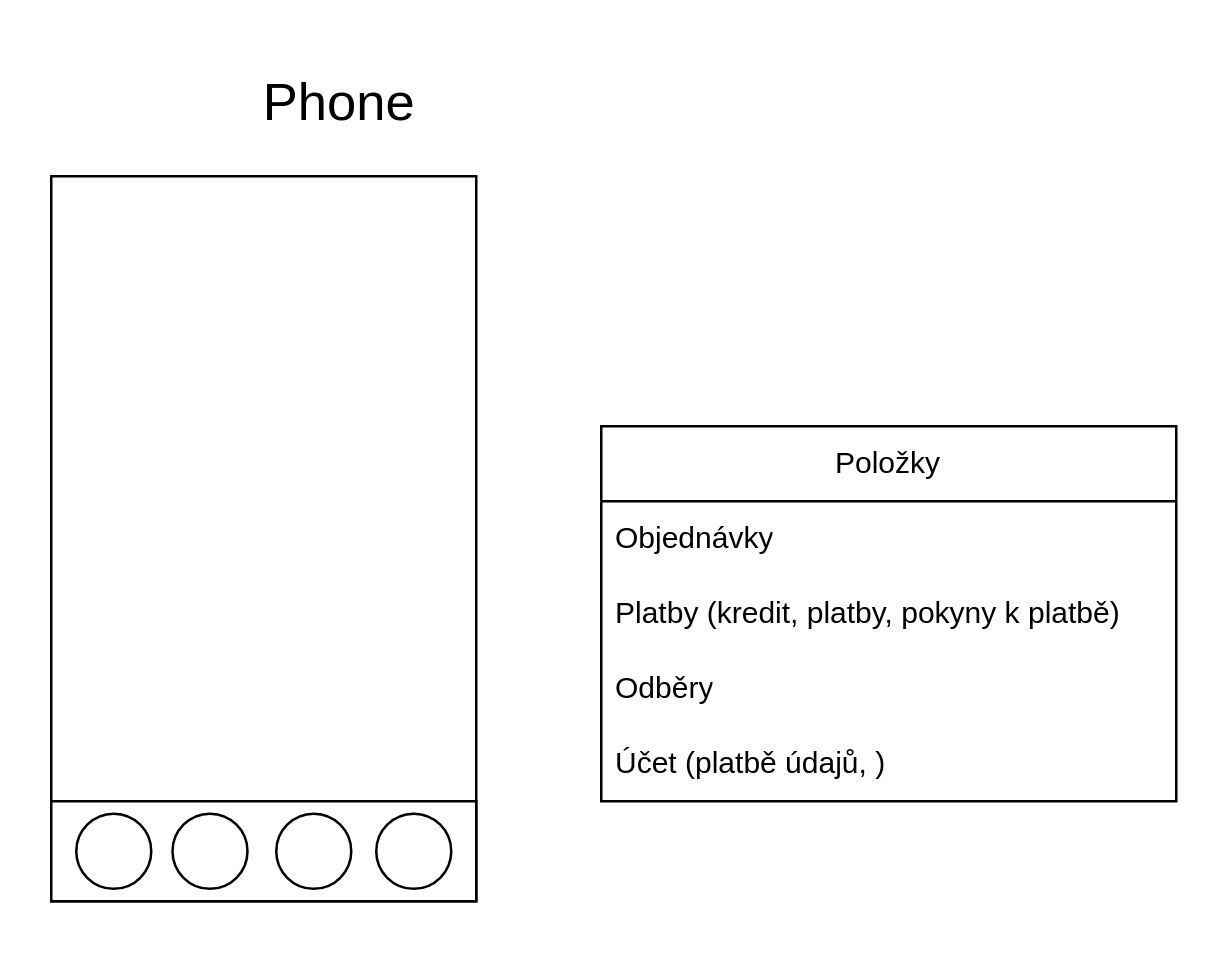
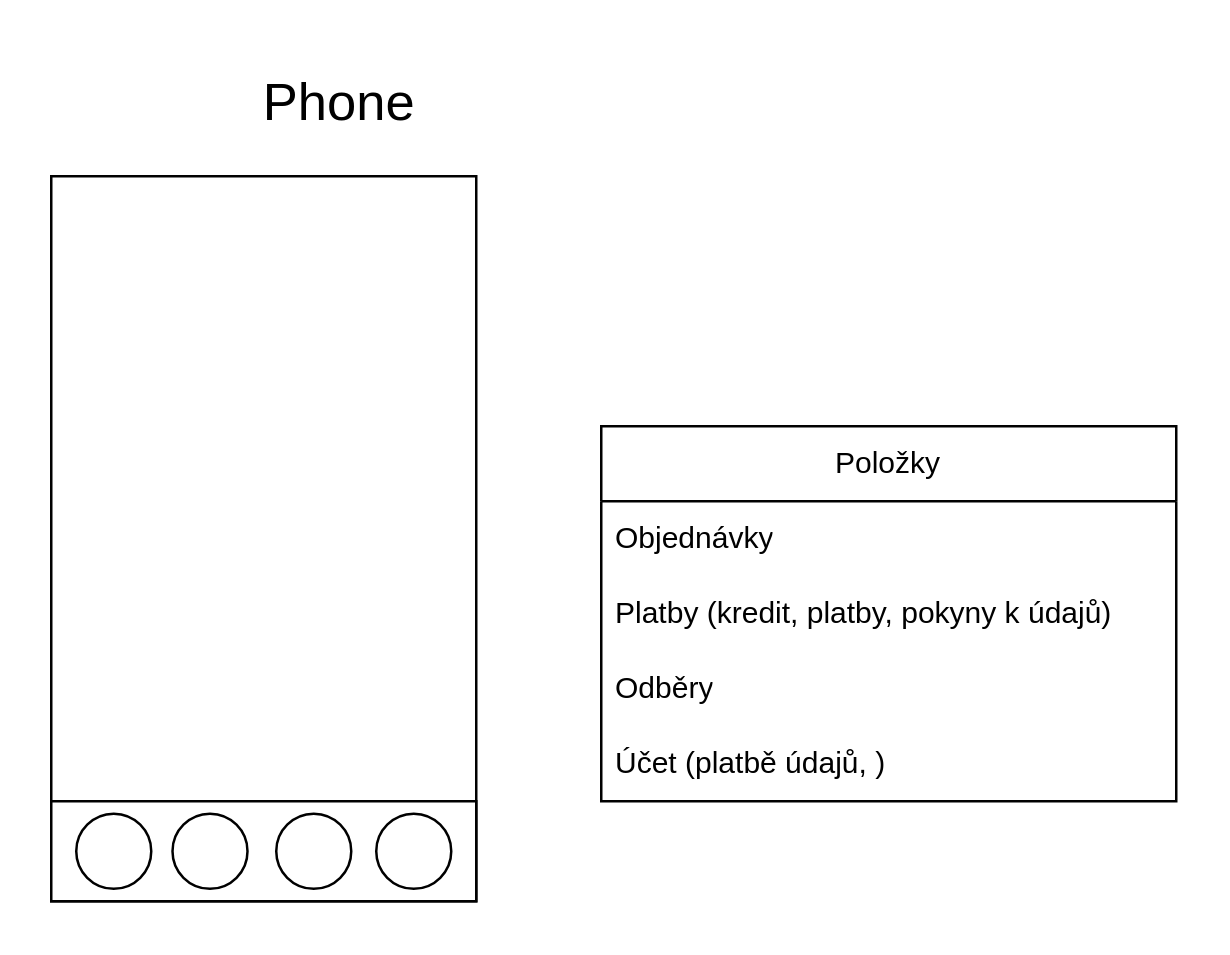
  <mxCell id="0" />
  <mxCell id="1" parent="0" />
  <mxCell id="2" value="" style="rounded=0;whiteSpace=wrap;html=1;" vertex="1" parent="1"><mxGeometry x="20" y="70" width="170" height="290" as="geometry" /></mxCell>
  <mxCell id="3" value="&lt;font style=&quot;font-size: 21px;&quot;&gt;Phone&lt;/font&gt;" style="text;html=1;align=center;verticalAlign=middle;resizable=0;points=[];autosize=1;strokeColor=none;fillColor=none;" vertex="1" parent="1"><mxGeometry x="95" y="20" width="80" height="40" as="geometry" /></mxCell>
  <mxCell id="4" value="" style="rounded=0;whiteSpace=wrap;html=1;" vertex="1" parent="1"><mxGeometry x="20" y="320" width="170" height="40" as="geometry" /></mxCell>
  <mxCell id="5" value="" style="ellipse;whiteSpace=wrap;html=1;aspect=fixed;" vertex="1" parent="1"><mxGeometry x="30" y="325" width="30" height="30" as="geometry" /></mxCell>
  <mxCell id="6" value="" style="ellipse;whiteSpace=wrap;html=1;aspect=fixed;" vertex="1" parent="1"><mxGeometry x="68.5" y="325" width="30" height="30" as="geometry" /></mxCell>
  <mxCell id="7" value="" style="ellipse;whiteSpace=wrap;html=1;aspect=fixed;" vertex="1" parent="1"><mxGeometry x="110" y="325" width="30" height="30" as="geometry" /></mxCell>
  <mxCell id="8" value="" style="ellipse;whiteSpace=wrap;html=1;aspect=fixed;" vertex="1" parent="1"><mxGeometry x="150" y="325" width="30" height="30" as="geometry" /></mxCell>
  <mxCell id="9" value="Položky" style="swimlane;fontStyle=0;childLayout=stackLayout;horizontal=1;startSize=30;horizontalStack=0;resizeParent=1;resizeParentMax=0;resizeLast=0;collapsible=1;marginBottom=0;whiteSpace=wrap;html=1;" vertex="1" parent="1"><mxGeometry x="240" y="170" width="230" height="150" as="geometry" /></mxCell>
  <mxCell id="10" value="Objednávky" style="text;strokeColor=none;fillColor=none;align=left;verticalAlign=middle;spacingLeft=4;spacingRight=4;overflow=hidden;points=[[0,0.5],[1,0.5]];portConstraint=eastwest;rotatable=0;whiteSpace=wrap;html=1;" vertex="1" parent="9"><mxGeometry y="30" width="230" height="30" as="geometry" /></mxCell>
- <mxCell id="11" value="Platby (kredit, platby, pokyny k platbě)" style="text;strokeColor=none;fillColor=none;align=left;verticalAlign=middle;spacingLeft=4;spacingRight=4;overflow=hidden;points=[[0,0.5],[1,0.5]];portConstraint=eastwest;rotatable=0;whiteSpace=wrap;html=1;" vertex="1" parent="9"><mxGeometry y="60" width="230" height="30" as="geometry" /></mxCell>
+ <mxCell id="11" value="Platby (kredit, platby, pokyny k údajů)" style="text;strokeColor=none;fillColor=none;align=left;verticalAlign=middle;spacingLeft=4;spacingRight=4;overflow=hidden;points=[[0,0.5],[1,0.5]];portConstraint=eastwest;rotatable=0;whiteSpace=wrap;html=1;" vertex="1" parent="9"><mxGeometry y="60" width="230" height="30" as="geometry" /></mxCell>
  <mxCell id="12" value="Odběry" style="text;strokeColor=none;fillColor=none;align=left;verticalAlign=middle;spacingLeft=4;spacingRight=4;overflow=hidden;points=[[0,0.5],[1,0.5]];portConstraint=eastwest;rotatable=0;whiteSpace=wrap;html=1;" vertex="1" parent="9"><mxGeometry y="90" width="230" height="30" as="geometry" /></mxCell>
  <mxCell id="13" value="Účet (platbě údajů, )" style="text;strokeColor=none;fillColor=none;align=left;verticalAlign=middle;spacingLeft=4;spacingRight=4;overflow=hidden;points=[[0,0.5],[1,0.5]];portConstraint=eastwest;rotatable=0;whiteSpace=wrap;html=1;" vertex="1" parent="9"><mxGeometry y="120" width="230" height="30" as="geometry" /></mxCell>
